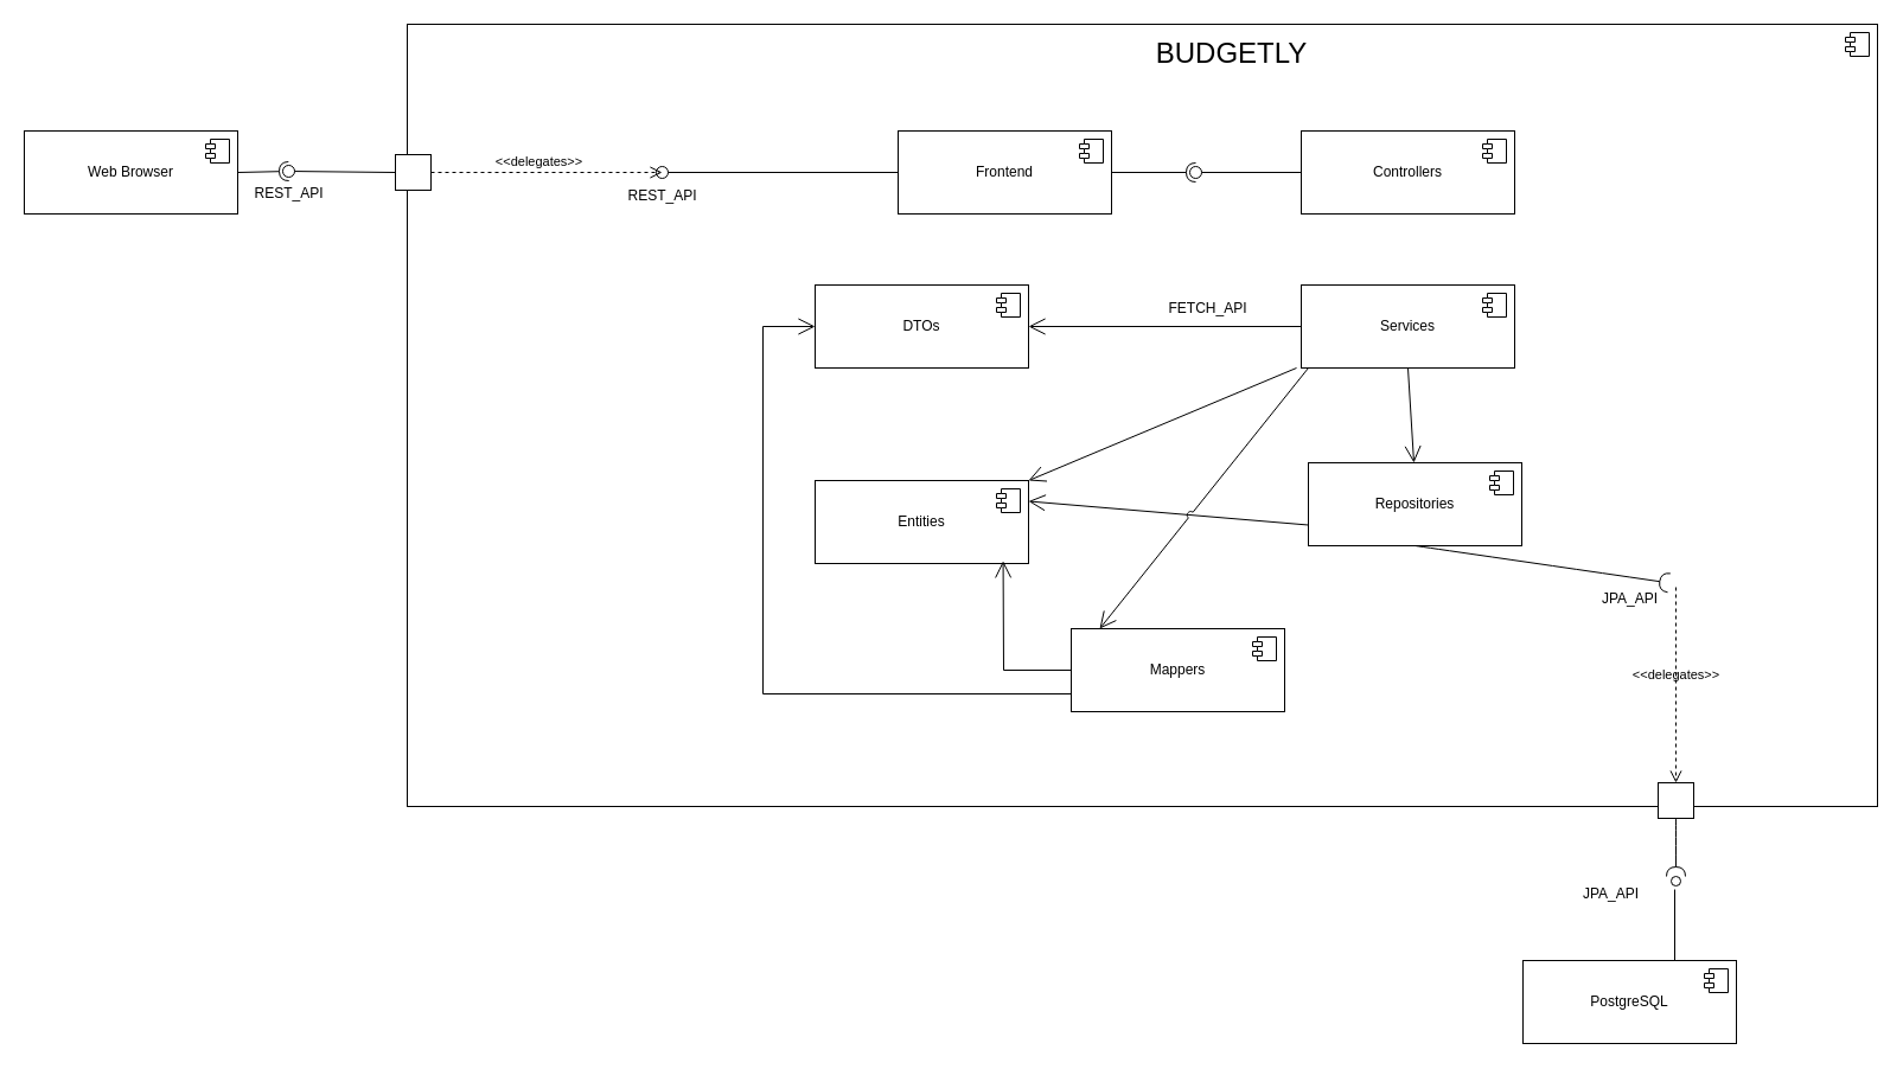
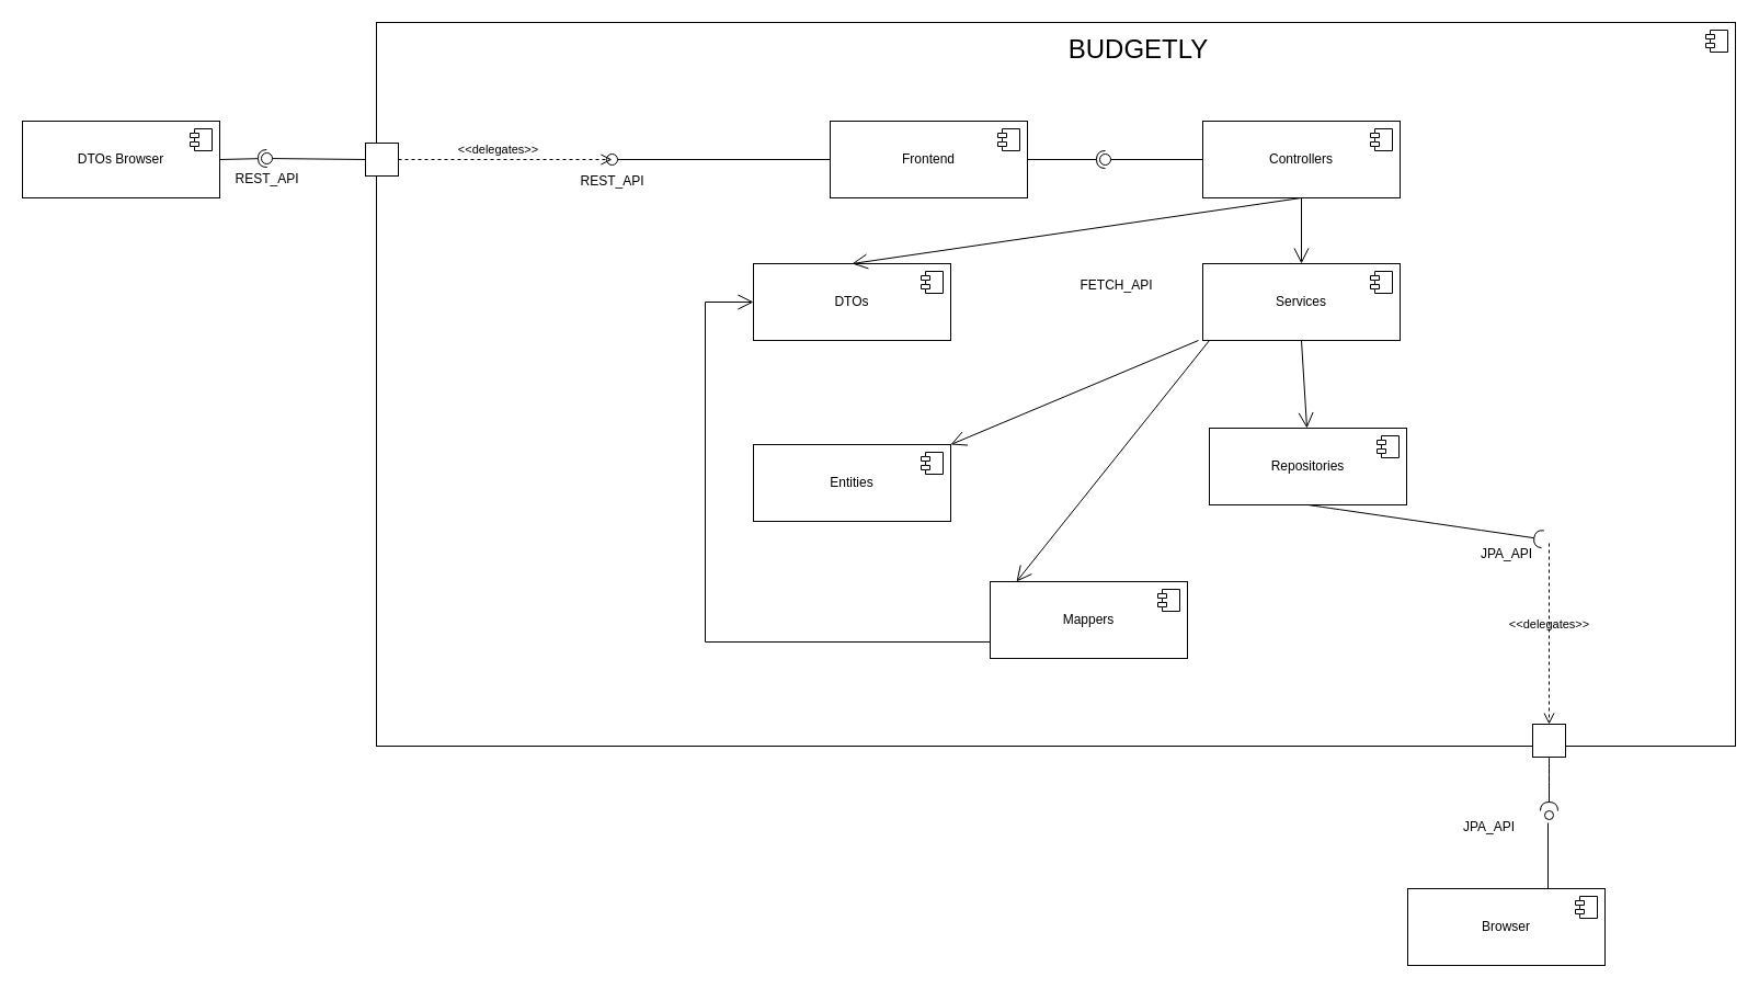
  <mxCell id="0" />
  <mxCell id="1" parent="0" />
  <mxCell id="2" value="" style="html=1;dropTarget=0;whiteSpace=wrap;" parent="1" vertex="1"><mxGeometry x="343" y="20" width="1240" height="660" as="geometry" /></mxCell>
  <mxCell id="3" value="" style="shape=module;jettyWidth=8;jettyHeight=4;" parent="2" vertex="1"><mxGeometry x="1" width="20" height="20" relative="1" as="geometry"><mxPoint x="-27" y="7" as="offset" /></mxGeometry></mxCell>
  <mxCell id="4" value="Frontend" style="html=1;dropTarget=0;whiteSpace=wrap;" parent="1" vertex="1"><mxGeometry x="757" y="110" width="180" height="70" as="geometry" /></mxCell>
  <mxCell id="5" value="" style="shape=module;jettyWidth=8;jettyHeight=4;" parent="4" vertex="1"><mxGeometry x="1" width="20" height="20" relative="1" as="geometry"><mxPoint x="-27" y="7" as="offset" /></mxGeometry></mxCell>
  <mxCell id="6" value="Controllers" style="html=1;dropTarget=0;whiteSpace=wrap;" parent="1" vertex="1"><mxGeometry x="1097" y="110" width="180" height="70" as="geometry" /></mxCell>
  <mxCell id="7" value="" style="shape=module;jettyWidth=8;jettyHeight=4;" parent="6" vertex="1"><mxGeometry x="1" width="20" height="20" relative="1" as="geometry"><mxPoint x="-27" y="7" as="offset" /></mxGeometry></mxCell>
  <mxCell id="8" value="" style="rounded=0;orthogonalLoop=1;jettySize=auto;html=1;endArrow=halfCircle;endFill=0;endSize=6;strokeWidth=1;sketch=0;exitX=1;exitY=0.5;exitDx=0;exitDy=0;" parent="1" source="4" target="10" edge="1"><mxGeometry relative="1" as="geometry"><mxPoint x="867" y="245" as="sourcePoint" /></mxGeometry></mxCell>
  <mxCell id="9" value="" style="rounded=0;orthogonalLoop=1;jettySize=auto;html=1;endArrow=oval;endFill=0;sketch=0;sourcePerimeterSpacing=0;targetPerimeterSpacing=0;endSize=10;exitX=0;exitY=0.5;exitDx=0;exitDy=0;" parent="1" source="6" target="10" edge="1"><mxGeometry relative="1" as="geometry"><mxPoint x="827" y="245" as="sourcePoint" /></mxGeometry></mxCell>
  <mxCell id="10" value="" style="ellipse;whiteSpace=wrap;html=1;align=center;aspect=fixed;fillColor=none;strokeColor=none;resizable=0;perimeter=centerPerimeter;rotatable=0;allowArrows=0;points=[];outlineConnect=1;" parent="1" vertex="1"><mxGeometry x="1003" y="140" width="10" height="10" as="geometry" /></mxCell>
  <mxCell id="11" value="DTOs" style="html=1;dropTarget=0;whiteSpace=wrap;" parent="1" vertex="1"><mxGeometry x="687" y="240" width="180" height="70" as="geometry" /></mxCell>
  <mxCell id="12" value="" style="shape=module;jettyWidth=8;jettyHeight=4;" parent="11" vertex="1"><mxGeometry x="1" width="20" height="20" relative="1" as="geometry"><mxPoint x="-27" y="7" as="offset" /></mxGeometry></mxCell>
  <mxCell id="13" value="Services" style="html=1;dropTarget=0;whiteSpace=wrap;" parent="1" vertex="1"><mxGeometry x="1097" y="240" width="180" height="70" as="geometry" /></mxCell>
  <mxCell id="14" value="" style="shape=module;jettyWidth=8;jettyHeight=4;" parent="13" vertex="1"><mxGeometry x="1" width="20" height="20" relative="1" as="geometry"><mxPoint x="-27" y="7" as="offset" /></mxGeometry></mxCell>
  <mxCell id="15" value="Entities" style="html=1;dropTarget=0;whiteSpace=wrap;" parent="1" vertex="1"><mxGeometry x="687" y="405" width="180" height="70" as="geometry" /></mxCell>
  <mxCell id="16" value="" style="shape=module;jettyWidth=8;jettyHeight=4;" parent="15" vertex="1"><mxGeometry x="1" width="20" height="20" relative="1" as="geometry"><mxPoint x="-27" y="7" as="offset" /></mxGeometry></mxCell>
  <mxCell id="17" value="Mappers" style="html=1;dropTarget=0;whiteSpace=wrap;" parent="1" vertex="1"><mxGeometry x="903" y="530" width="180" height="70" as="geometry" /></mxCell>
  <mxCell id="18" value="" style="shape=module;jettyWidth=8;jettyHeight=4;" parent="17" vertex="1"><mxGeometry x="1" width="20" height="20" relative="1" as="geometry"><mxPoint x="-27" y="7" as="offset" /></mxGeometry></mxCell>
+ <mxCell id="19" value="" style="endArrow=open;endSize=12;html=1;rounded=0;exitX=0.5;exitY=1;exitDx=0;exitDy=0;entryX=0.5;entryY=0;entryDx=0;entryDy=0;" parent="1" source="6" target="11" edge="1"><mxGeometry width="160" relative="1" as="geometry"><mxPoint x="903" y="460" as="sourcePoint" /><mxPoint x="1063" y="460" as="targetPoint" /></mxGeometry></mxCell>
+ <mxCell id="20" value="" style="endArrow=open;endSize=12;html=1;rounded=0;exitX=0.5;exitY=1;exitDx=0;exitDy=0;entryX=0.5;entryY=0;entryDx=0;entryDy=0;" parent="1" source="6" target="13" edge="1"><mxGeometry width="160" relative="1" as="geometry"><mxPoint x="883" y="450" as="sourcePoint" /><mxPoint x="1043" y="450" as="targetPoint" /></mxGeometry></mxCell>
  <mxCell id="21" value="Repositories" style="html=1;dropTarget=0;whiteSpace=wrap;" parent="1" vertex="1"><mxGeometry x="1103" y="390" width="180" height="70" as="geometry" /></mxCell>
  <mxCell id="22" value="" style="shape=module;jettyWidth=8;jettyHeight=4;" parent="21" vertex="1"><mxGeometry x="1" width="20" height="20" relative="1" as="geometry"><mxPoint x="-27" y="7" as="offset" /></mxGeometry></mxCell>
  <mxCell id="23" value="" style="rounded=0;orthogonalLoop=1;jettySize=auto;html=1;endArrow=halfCircle;endFill=0;endSize=6;strokeWidth=1;sketch=0;fontSize=12;curved=1;exitX=0.5;exitY=1;exitDx=0;exitDy=0;entryX=0.974;entryY=0.044;entryDx=0;entryDy=0;entryPerimeter=0;" parent="1" source="21" edge="1" target="31"><mxGeometry relative="1" as="geometry"><mxPoint x="1178" y="445" as="sourcePoint" /><mxPoint x="1413" y="490" as="targetPoint" /></mxGeometry></mxCell>
  <mxCell id="24" value="" style="ellipse;whiteSpace=wrap;html=1;align=center;aspect=fixed;fillColor=none;strokeColor=none;resizable=0;perimeter=centerPerimeter;rotatable=0;allowArrows=0;points=[];outlineConnect=1;" parent="1" vertex="1"><mxGeometry x="1153" y="440" width="10" height="10" as="geometry" /></mxCell>
  <mxCell id="25" value="&amp;lt;&amp;lt;delegates&amp;gt;&amp;gt;" style="endArrow=open;startArrow=none;endFill=0;startFill=0;endSize=8;html=1;verticalAlign=bottom;dashed=1;labelBackgroundColor=none;rounded=0;entryX=0.5;entryY=0;entryDx=0;entryDy=0;" parent="1" target="27" edge="1"><mxGeometry width="160" relative="1" as="geometry"><mxPoint x="1413" y="495" as="sourcePoint" /><mxPoint x="1573" y="495" as="targetPoint" /></mxGeometry></mxCell>
  <mxCell id="26" value="FETCH_API" style="text;html=1;align=center;verticalAlign=middle;resizable=0;points=[];autosize=1;strokeColor=none;fillColor=none;" parent="1" vertex="1"><mxGeometry x="973" y="245" width="90" height="30" as="geometry" /></mxCell>
  <mxCell id="27" value="" style="html=1;rounded=0;" parent="1" vertex="1"><mxGeometry x="1398" y="660" width="30" height="30" as="geometry" /></mxCell>
  <mxCell id="28" value="" style="ellipse;whiteSpace=wrap;html=1;align=center;aspect=fixed;fillColor=none;strokeColor=none;resizable=0;perimeter=centerPerimeter;rotatable=0;allowArrows=0;points=[];outlineConnect=1;" parent="1" vertex="1"><mxGeometry x="1263" y="450" width="10" height="10" as="geometry" /></mxCell>
- <mxCell id="29" value="PostgreSQL" style="html=1;dropTarget=0;whiteSpace=wrap;" parent="1" vertex="1"><mxGeometry x="1284" y="810" width="180" height="70" as="geometry" /></mxCell>
+ <mxCell id="29" value="Browser" style="html=1;dropTarget=0;whiteSpace=wrap;" parent="1" vertex="1"><mxGeometry x="1284" y="810" width="180" height="70" as="geometry" /></mxCell>
  <mxCell id="30" value="" style="shape=module;jettyWidth=8;jettyHeight=4;" parent="29" vertex="1"><mxGeometry x="1" width="20" height="20" relative="1" as="geometry"><mxPoint x="-27" y="7" as="offset" /></mxGeometry></mxCell>
  <mxCell id="31" value="JPA_API" style="text;html=1;align=center;verticalAlign=middle;resizable=0;points=[];autosize=1;strokeColor=none;fillColor=none;" parent="1" vertex="1"><mxGeometry x="1339" y="490" width="70" height="30" as="geometry" /></mxCell>
  <mxCell id="32" value="JPA_API" style="text;html=1;align=center;verticalAlign=middle;resizable=0;points=[];autosize=1;strokeColor=none;fillColor=none;" parent="1" vertex="1"><mxGeometry x="1323" y="739" width="70" height="30" as="geometry" /></mxCell>
  <mxCell id="33" value="" style="rounded=0;orthogonalLoop=1;jettySize=auto;html=1;endArrow=oval;endFill=0;sketch=0;sourcePerimeterSpacing=0;targetPerimeterSpacing=0;endSize=10;exitX=0;exitY=0.5;exitDx=0;exitDy=0;" parent="1" source="4" target="34" edge="1"><mxGeometry relative="1" as="geometry"><mxPoint x="557" y="145" as="sourcePoint" /></mxGeometry></mxCell>
  <mxCell id="34" value="" style="ellipse;whiteSpace=wrap;html=1;align=center;aspect=fixed;fillColor=none;strokeColor=none;resizable=0;perimeter=centerPerimeter;rotatable=0;allowArrows=0;points=[];outlineConnect=1;" parent="1" vertex="1"><mxGeometry x="553" y="140" width="10" height="10" as="geometry" /></mxCell>
  <mxCell id="35" value="" style="fontStyle=0;labelPosition=right;verticalLabelPosition=middle;align=left;verticalAlign=middle;spacingLeft=2;" parent="1" vertex="1"><mxGeometry x="333" y="130" width="30" height="30" as="geometry" /></mxCell>
  <mxCell id="36" value="&amp;lt;&amp;lt;delegates&amp;gt;&amp;gt;" style="endArrow=open;startArrow=none;endFill=0;startFill=0;endSize=8;html=1;verticalAlign=bottom;dashed=1;labelBackgroundColor=none;rounded=0;exitX=1;exitY=0.5;exitDx=0;exitDy=0;entryX=0;entryY=1;entryDx=0;entryDy=0;entryPerimeter=0;" parent="1" source="35" target="34" edge="1"><mxGeometry x="-0.062" width="160" relative="1" as="geometry"><mxPoint x="303" y="144.5" as="sourcePoint" /><mxPoint x="543" y="145" as="targetPoint" /><mxPoint as="offset" /></mxGeometry></mxCell>
  <mxCell id="37" value="REST_API" style="text;html=1;align=center;verticalAlign=middle;resizable=0;points=[];autosize=1;strokeColor=none;fillColor=none;" parent="1" vertex="1"><mxGeometry x="518" y="150" width="80" height="30" as="geometry" /></mxCell>
  <mxCell id="38" value="" style="rounded=0;orthogonalLoop=1;jettySize=auto;html=1;endArrow=oval;endFill=0;sketch=0;sourcePerimeterSpacing=0;targetPerimeterSpacing=0;endSize=10;exitX=0;exitY=0.5;exitDx=0;exitDy=0;" parent="1" source="35" edge="1"><mxGeometry relative="1" as="geometry"><mxPoint x="242" y="144.41" as="sourcePoint" /><mxPoint x="243" y="144" as="targetPoint" /></mxGeometry></mxCell>
  <mxCell id="39" value="" style="rounded=0;orthogonalLoop=1;jettySize=auto;html=1;endArrow=halfCircle;endFill=0;endSize=6;strokeWidth=1;sketch=0;exitX=1;exitY=0.5;exitDx=0;exitDy=0;" parent="1" source="40" edge="1"><mxGeometry relative="1" as="geometry"><mxPoint x="133" y="144" as="sourcePoint" /><mxPoint x="243" y="144" as="targetPoint" /></mxGeometry></mxCell>
- <mxCell id="40" value="&lt;div&gt;Web Browser&lt;/div&gt;" style="html=1;dropTarget=0;whiteSpace=wrap;" parent="1" vertex="1"><mxGeometry x="20" y="110" width="180" height="70" as="geometry" /></mxCell>
+ <mxCell id="40" value="&lt;div&gt;DTOs Browser&lt;/div&gt;" style="html=1;dropTarget=0;whiteSpace=wrap;" parent="1" vertex="1"><mxGeometry x="20" y="110" width="180" height="70" as="geometry" /></mxCell>
  <mxCell id="41" value="" style="shape=module;jettyWidth=8;jettyHeight=4;" parent="40" vertex="1"><mxGeometry x="1" width="20" height="20" relative="1" as="geometry"><mxPoint x="-27" y="7" as="offset" /></mxGeometry></mxCell>
  <mxCell id="42" value="REST_API" style="text;html=1;align=center;verticalAlign=middle;resizable=0;points=[];autosize=1;strokeColor=none;fillColor=none;" parent="1" vertex="1"><mxGeometry x="203" y="148" width="80" height="30" as="geometry" /></mxCell>
  <mxCell id="43" value="&lt;span style=&quot;font-size: 24px;&quot;&gt;BUDGETLY&lt;/span&gt;" style="text;html=1;align=center;verticalAlign=middle;resizable=0;points=[];autosize=1;strokeColor=none;fillColor=none;" parent="1" vertex="1"><mxGeometry x="963" y="25" width="150" height="40" as="geometry" /></mxCell>
- <mxCell id="44" value="" style="endArrow=open;endSize=12;html=1;rounded=0;exitX=0;exitY=0.5;exitDx=0;exitDy=0;entryX=1;entryY=0.5;entryDx=0;entryDy=0;" parent="1" source="13" target="11" edge="1"><mxGeometry width="160" relative="1" as="geometry"><mxPoint x="857" y="400" as="sourcePoint" /><mxPoint x="517" y="520" as="targetPoint" /></mxGeometry></mxCell>
- <mxCell id="45" value="" style="endArrow=open;endSize=12;html=1;rounded=0;exitX=0;exitY=0.5;exitDx=0;exitDy=0;entryX=0.881;entryY=0.969;entryDx=0;entryDy=0;entryPerimeter=0;" parent="1" source="17" target="15" edge="1"><mxGeometry width="160" relative="1" as="geometry"><mxPoint x="831" y="555" as="sourcePoint" /><mxPoint x="1043" y="545" as="targetPoint" /><Array as="points"><mxPoint x="846" y="565" /></Array></mxGeometry></mxCell>
- <mxCell id="46" value="" style="endArrow=open;endSize=12;html=1;rounded=0;exitX=0;exitY=0.75;exitDx=0;exitDy=0;entryX=1;entryY=0.25;entryDx=0;entryDy=0;jumpStyle=arc;" parent="1" source="21" target="15" edge="1"><mxGeometry width="160" relative="1" as="geometry"><mxPoint x="1107" y="555" as="sourcePoint" /><mxPoint x="1057" y="555" as="targetPoint" /><Array as="points" /></mxGeometry></mxCell>
  <mxCell id="47" value="" style="rounded=0;orthogonalLoop=1;jettySize=auto;html=1;endArrow=halfCircle;endFill=0;endSize=6;strokeWidth=1;sketch=0;fontSize=12;curved=1;exitX=0.5;exitY=1;exitDx=0;exitDy=0;" edge="1" parent="1" source="27" target="48"><mxGeometry relative="1" as="geometry"><mxPoint x="1413" y="670" as="sourcePoint" /><mxPoint x="1423" y="760" as="targetPoint" /></mxGeometry></mxCell>
  <mxCell id="48" value="" style="ellipse;html=1;fontSize=11;align=center;fillColor=none;points=[];aspect=fixed;resizable=0;verticalAlign=bottom;labelPosition=center;verticalLabelPosition=top;flipH=1;" parent="1" vertex="1"><mxGeometry x="1409" y="739" width="8" height="8" as="geometry" /></mxCell>
  <mxCell id="49" value="" style="endArrow=none;html=1;rounded=0;" edge="1" parent="1"><mxGeometry width="50" height="50" relative="1" as="geometry"><mxPoint x="1412" y="810" as="sourcePoint" /><mxPoint x="1412" y="750" as="targetPoint" /></mxGeometry></mxCell>
  <mxCell id="50" value="" style="endArrow=open;endSize=12;html=1;rounded=0;entryX=1;entryY=0.25;entryDx=0;entryDy=0;jumpStyle=arc;" edge="1" parent="1"><mxGeometry width="160" relative="1" as="geometry"><mxPoint x="1103" y="310" as="sourcePoint" /><mxPoint x="927" y="530" as="targetPoint" /><Array as="points" /></mxGeometry></mxCell>
  <mxCell id="51" value="" style="endArrow=open;endSize=12;html=1;rounded=0;entryX=1;entryY=0.25;entryDx=0;entryDy=0;jumpStyle=arc;" edge="1" parent="1"><mxGeometry width="160" relative="1" as="geometry"><mxPoint x="1093" y="310" as="sourcePoint" /><mxPoint x="867" y="405" as="targetPoint" /><Array as="points" /></mxGeometry></mxCell>
  <mxCell id="52" value="" style="endArrow=open;endSize=12;html=1;rounded=0;exitX=0.5;exitY=1;exitDx=0;exitDy=0;entryX=1;entryY=0.25;entryDx=0;entryDy=0;jumpStyle=arc;" edge="1" parent="1" source="13"><mxGeometry width="160" relative="1" as="geometry"><mxPoint x="1428" y="410" as="sourcePoint" /><mxPoint x="1192" y="390" as="targetPoint" /><Array as="points" /></mxGeometry></mxCell>
  <mxCell id="53" value="" style="endArrow=open;endSize=12;html=1;rounded=0;exitX=0;exitY=0.75;exitDx=0;exitDy=0;entryX=0;entryY=0.5;entryDx=0;entryDy=0;jumpStyle=arc;" edge="1" parent="1" target="11"><mxGeometry width="160" relative="1" as="geometry"><mxPoint x="903" y="585" as="sourcePoint" /><mxPoint x="687" y="280" as="targetPoint" /><Array as="points"><mxPoint x="643" y="585" /><mxPoint x="643" y="275" /></Array></mxGeometry></mxCell>
